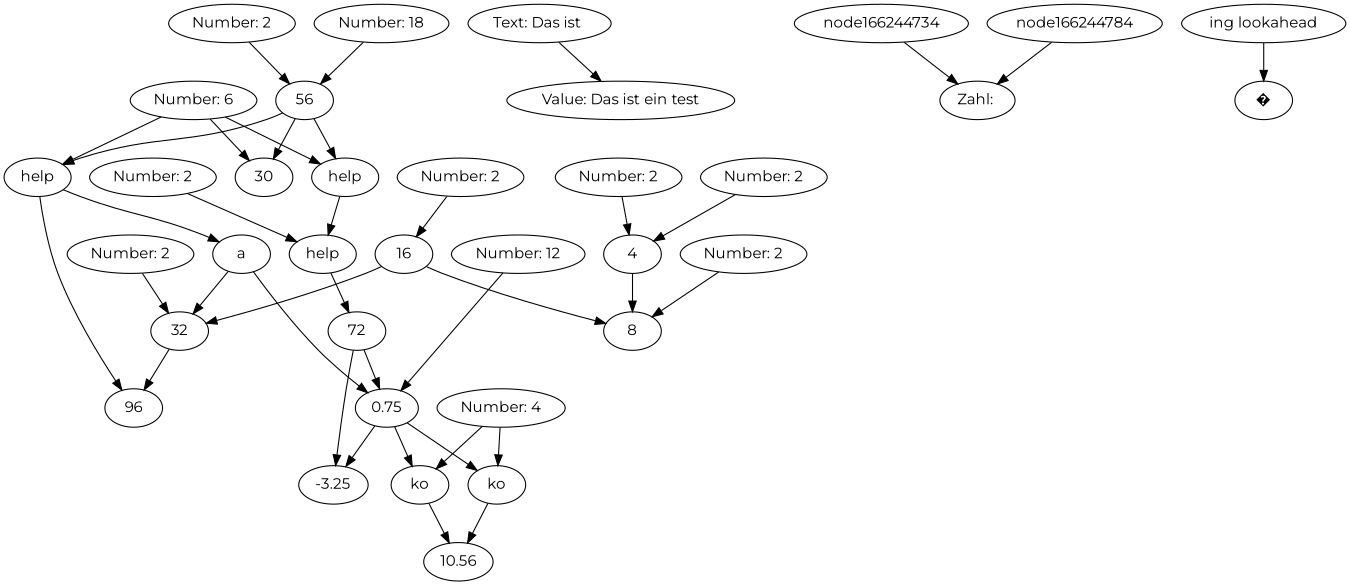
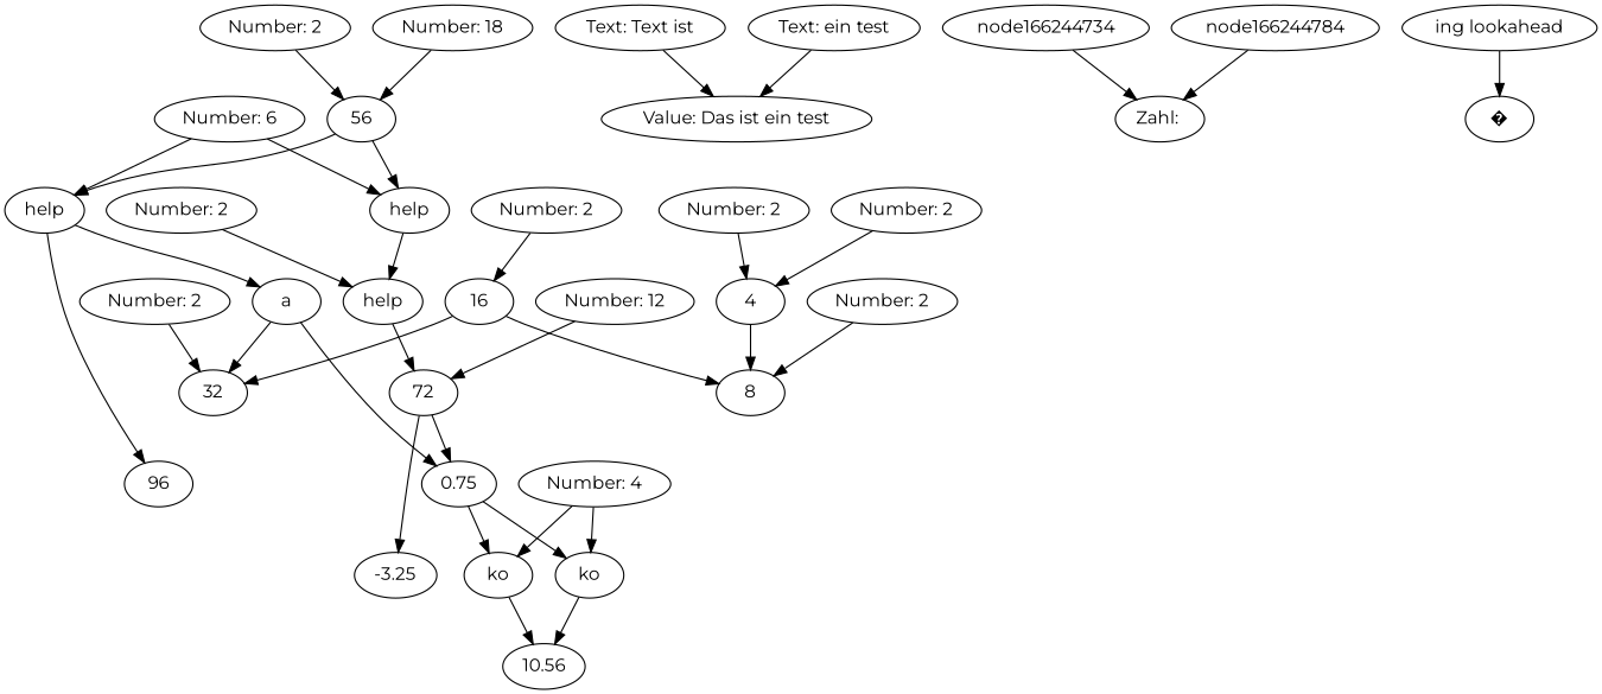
  digraph {
    fontname=Montserrat
    node [fontname=Montserrat]
    edge [fontname=Montserrat]
-   n1 [label=30]
    n2 [label=56]
    n3 [label=help]
    n4 [label=help]
    n5 [label=96]
    n6 [label=a]
    n7 [label=help]
    n8 [label="Number: 2"]
    n9 [label="Number: 18"]
    n10 [label="Number: 6"]
    n11 [label=32]
    n12 [label=0.75]
    n13 [label=16]
    n14 [label=8]
    n15 [label=4]
    n16 [label="Number: 2"]
    n17 [label="Number: 2"]
    n18 [label="Number: 2"]
    n19 [label="Number: 2"]
    n20 [label="Number: 2"]
    n21 [label=72]
    n22 [label="Number: 2"]
    n23 [label=-3.25]
    n24 [label=ko]
    n25 [label=ko]
    n26 [label=10.56]
    n27 [label="Number: 12"]
    n28 [label="Number: 4"]
    n29 [label="Value: Das ist ein test"]
-   n30 [label="Text: Das ist "]
+   n30 [label="Text: Text ist"]
+   n31 [label="Text: ein test"]
    n32 [label="Zahl: "]
    n33 [label=node166244734]
    node166244784
    n35 [label="�"]
    n36 [label="ing lookahead"]
-   n2 -> n1
    n2 -> n3
    n2 -> n4
    n3 -> n5
    n3 -> n6
    n4 -> n7
    n6 -> n11
    n6 -> n12
    n7 -> n21
    n8 -> n2
    n9 -> n2
-   n10 -> n1
    n10 -> n3
    n10 -> n4
-   n11 -> n5
-   n12 -> n23
    n12 -> n24
    n12 -> n25
    n13 -> n11
    n13 -> n14
    n15 -> n14
    n16 -> n15
    n17 -> n15
    n18 -> n14
    n19 -> n13
    n20 -> n11
    n21 -> n12
    n21 -> n23
    n22 -> n7
    n24 -> n26
    n25 -> n26
-   n27 -> n12
+   n27 -> n21
    n28 -> n24
    n28 -> n25
    n30 -> n29
+   n31 -> n29
    n33 -> n32
    node166244784 -> n32
    n36 -> n35
  }
